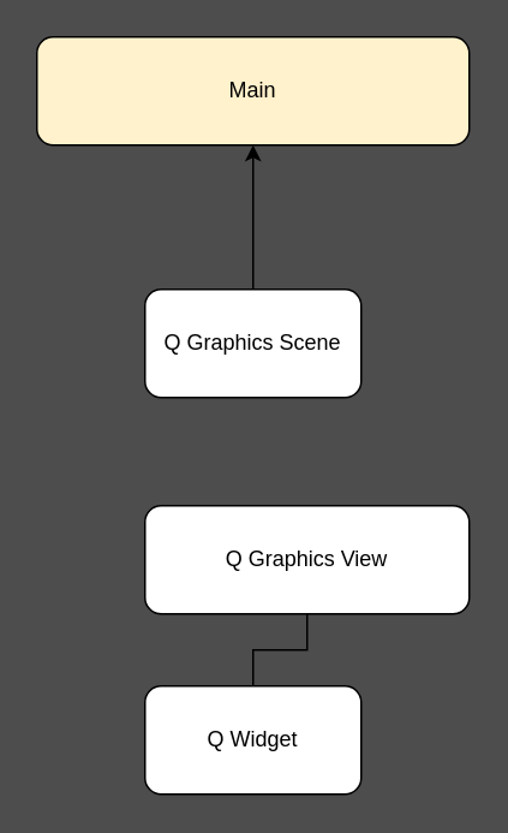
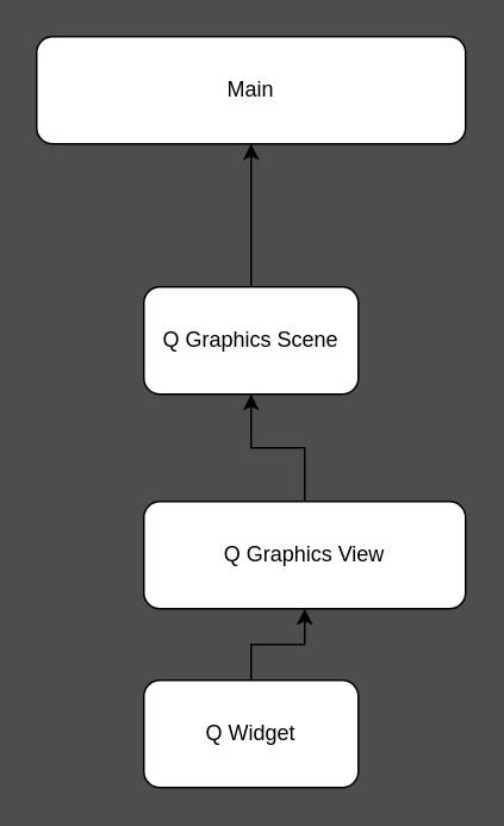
  <mxCell id="0" />
  <mxCell id="1" parent="0" />
- <mxCell id="2" value="Main" style="rounded=1;whiteSpace=wrap;html=1;fillColor=#fff2cc;" parent="1" vertex="1"><mxGeometry x="20" y="20" width="240" height="60" as="geometry" /></mxCell>
- <mxCell id="3" value="" style="edgeStyle=orthogonalEdgeStyle;rounded=0;orthogonalLoop=1;jettySize=auto;html=1;endArrow=none;" edge="1" parent="1" source="4" target="6"><mxGeometry relative="1" as="geometry" /></mxCell>
+ <mxCell id="2" value="Main" style="rounded=1;whiteSpace=wrap;html=1;" parent="1" vertex="1"><mxGeometry x="20" y="20" width="240" height="60" as="geometry" /></mxCell>
+ <mxCell id="3" value="" style="edgeStyle=orthogonalEdgeStyle;rounded=0;orthogonalLoop=1;jettySize=auto;html=1;" edge="1" parent="1" source="4" target="6"><mxGeometry relative="1" as="geometry" /></mxCell>
  <mxCell id="4" value="Q Widget" style="rounded=1;whiteSpace=wrap;html=1;" vertex="1" parent="1"><mxGeometry x="80" y="380" width="120" height="60" as="geometry" /></mxCell>
+ <mxCell id="5" value="" style="edgeStyle=orthogonalEdgeStyle;rounded=0;orthogonalLoop=1;jettySize=auto;html=1;" edge="1" parent="1" source="6" target="8"><mxGeometry relative="1" as="geometry" /></mxCell>
  <mxCell id="6" value="Q Graphics View" style="whiteSpace=wrap;html=1;rounded=1;" vertex="1" parent="1"><mxGeometry x="80" y="280" width="180" height="60" as="geometry" /></mxCell>
  <mxCell id="7" style="rounded=0;orthogonalLoop=1;jettySize=auto;html=1;" edge="1" parent="1" source="8" target="2"><mxGeometry relative="1" as="geometry" /></mxCell>
  <mxCell id="8" value="Q Graphics Scene" style="whiteSpace=wrap;html=1;rounded=1;" vertex="1" parent="1"><mxGeometry x="80" y="160" width="120" height="60" as="geometry" /></mxCell>
